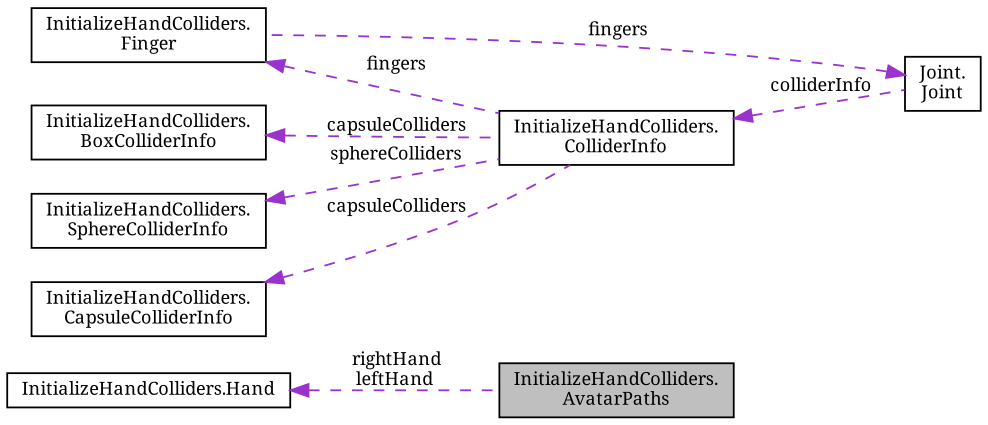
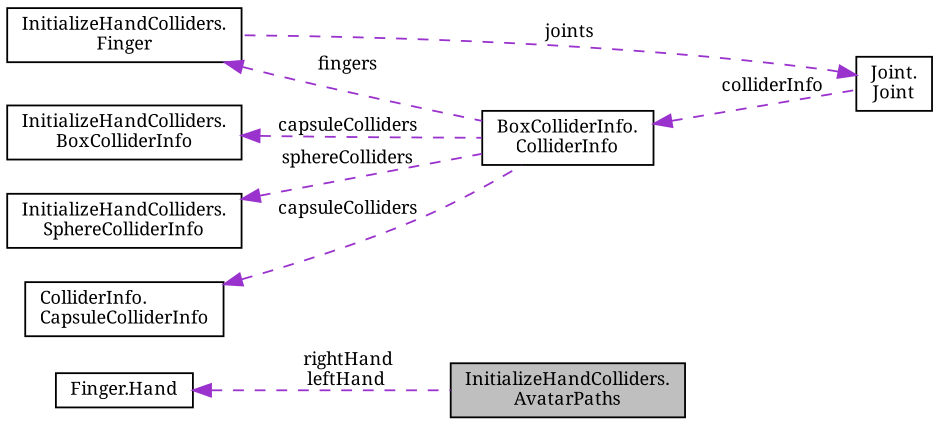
  digraph {
    fontname="Noto Serif"
    rankdir=LR
    node [color=black fillcolor=white fontname="Noto Serif" fontsize=10 shape=record style=filled]
    edge [color=darkorchid3 dir=back fontname="Noto Serif" fontsize=10 labelfontname=Helvetica labelfontsize=10 style=dashed]
    n1 [fillcolor=grey75 fontcolor=black height=0.2 label="InitializeHandColliders.\lAvatarPaths" width=0.4]
-   n2 [height=0.2 label="InitializeHandColliders.Hand" width=0.4]
+   n2 [height=0.2 label="Finger.Hand" width=0.4]
    n3 [height=0.2 label="InitializeHandColliders.\lFinger" width=0.4]
-   n4 [height=0.2 label="InitializeHandColliders.\lColliderInfo" width=0.4]
+   n4 [height=0.2 label="BoxColliderInfo.\lColliderInfo" width=0.4]
    n5 [height=0.2 label="Joint.\lJoint" width=0.4]
    n6 [height=0.2 label="InitializeHandColliders.\lBoxColliderInfo" width=0.4]
    n7 [height=0.2 label="InitializeHandColliders.\lSphereColliderInfo" width=0.4]
-   n8 [height=0.2 label="InitializeHandColliders.\lCapsuleColliderInfo" width=0.4]
+   n8 [height=0.2 label="ColliderInfo.\lCapsuleColliderInfo" width=0.4]
    n2 -> n1 [label=" rightHand\nleftHand"]
    n3 -> n4 [label=" fingers"]
    n4 -> n5 [label=" colliderInfo"]
-   n5 -> n3 [label=" fingers"]
+   n5 -> n3 [label=" joints"]
    n6 -> n4 [label=" capsuleColliders"]
    n7 -> n4 [label=" sphereColliders"]
    n8 -> n4 [label=" capsuleColliders"]
  }
